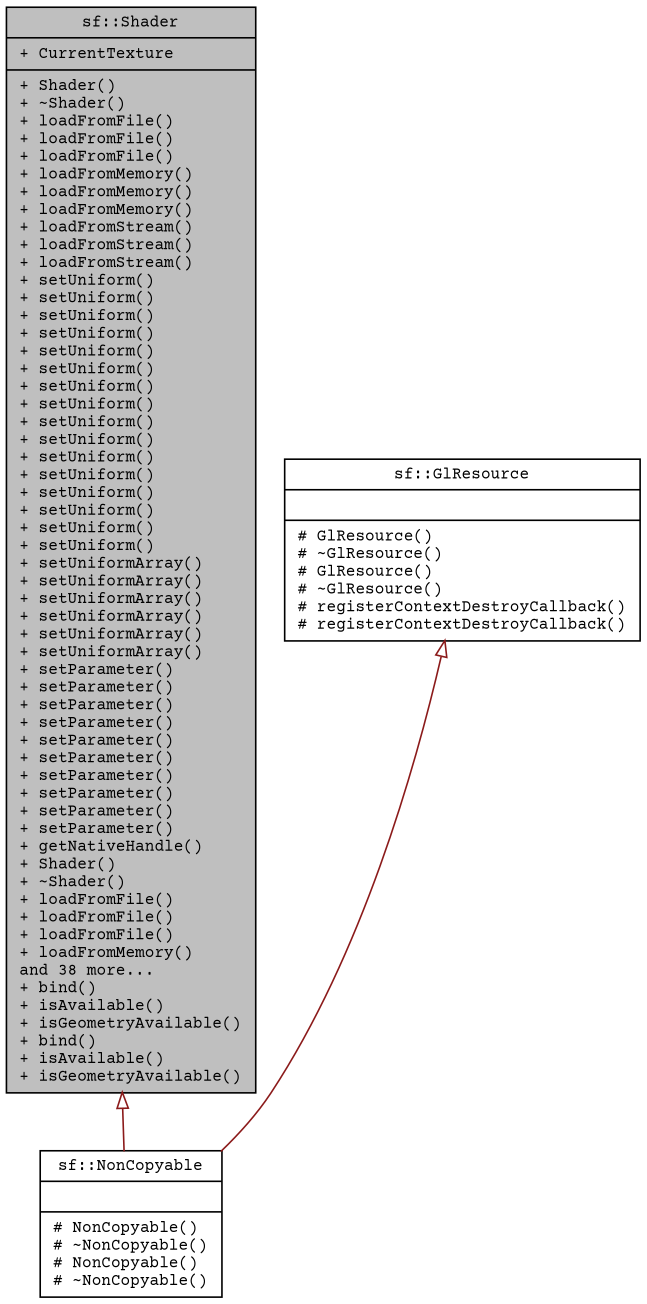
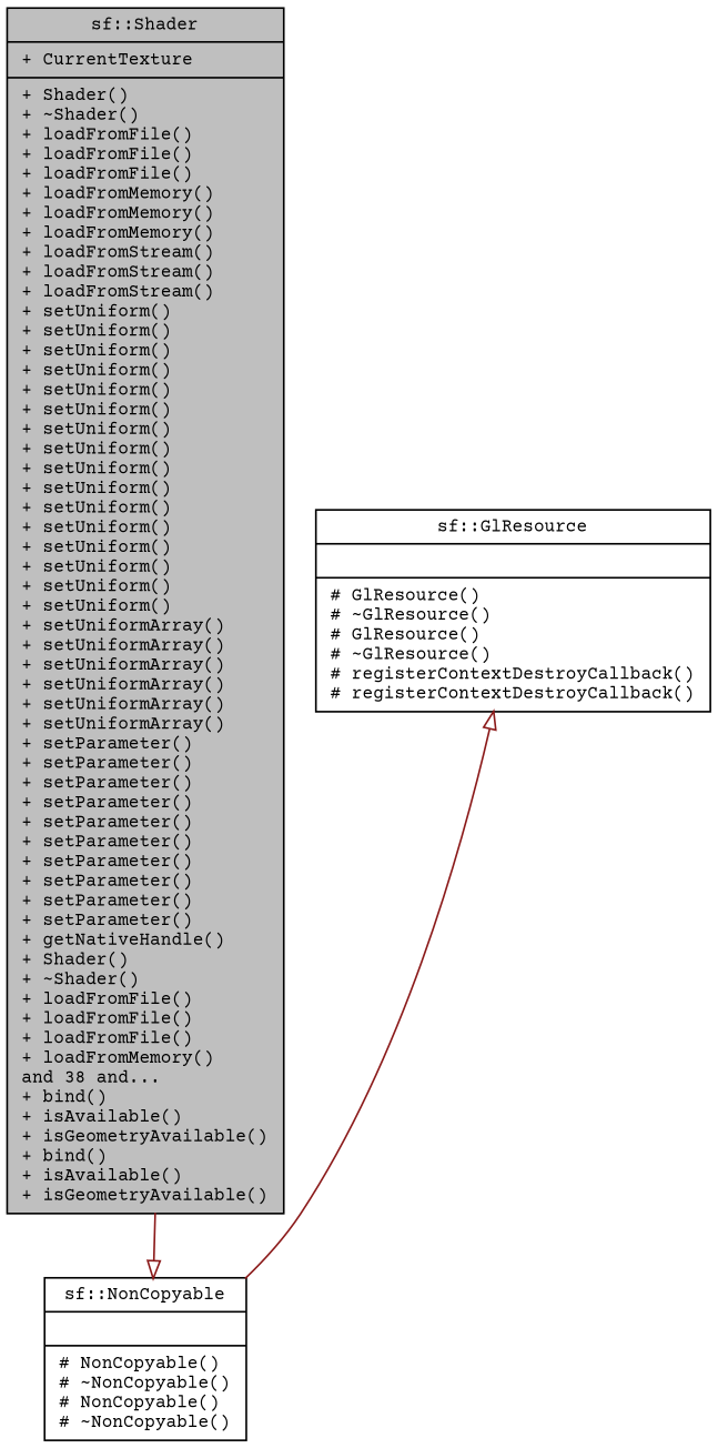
  digraph {
    fontname="Courier Prime"
    node [color=black fillcolor=white fontname="Courier Prime" fontsize=10 shape=record style=filled]
    edge [arrowtail=onormal color=firebrick4 dir=back fontname="Courier Prime" fontsize=10 labelfontname=Helvetica labelfontsize=10 style=solid]
-   n1 [fillcolor=grey75 fontcolor=black height=0.2 label="{sf::Shader\n|+ CurrentTexture\l|+ Shader()\l+ ~Shader()\l+ loadFromFile()\l+ loadFromFile()\l+ loadFromFile()\l+ loadFromMemory()\l+ loadFromMemory()\l+ loadFromMemory()\l+ loadFromStream()\l+ loadFromStream()\l+ loadFromStream()\l+ setUniform()\l+ setUniform()\l+ setUniform()\l+ setUniform()\l+ setUniform()\l+ setUniform()\l+ setUniform()\l+ setUniform()\l+ setUniform()\l+ setUniform()\l+ setUniform()\l+ setUniform()\l+ setUniform()\l+ setUniform()\l+ setUniform()\l+ setUniform()\l+ setUniformArray()\l+ setUniformArray()\l+ setUniformArray()\l+ setUniformArray()\l+ setUniformArray()\l+ setUniformArray()\l+ setParameter()\l+ setParameter()\l+ setParameter()\l+ setParameter()\l+ setParameter()\l+ setParameter()\l+ setParameter()\l+ setParameter()\l+ setParameter()\l+ setParameter()\l+ getNativeHandle()\l+ Shader()\l+ ~Shader()\l+ loadFromFile()\l+ loadFromFile()\l+ loadFromFile()\l+ loadFromMemory()\land 38 more...\l+ bind()\l+ isAvailable()\l+ isGeometryAvailable()\l+ bind()\l+ isAvailable()\l+ isGeometryAvailable()\l}" width=0.4]
+   n1 [fillcolor=grey75 fontcolor=black height=0.2 label="{sf::Shader\n|+ CurrentTexture\l|+ Shader()\l+ ~Shader()\l+ loadFromFile()\l+ loadFromFile()\l+ loadFromFile()\l+ loadFromMemory()\l+ loadFromMemory()\l+ loadFromMemory()\l+ loadFromStream()\l+ loadFromStream()\l+ loadFromStream()\l+ setUniform()\l+ setUniform()\l+ setUniform()\l+ setUniform()\l+ setUniform()\l+ setUniform()\l+ setUniform()\l+ setUniform()\l+ setUniform()\l+ setUniform()\l+ setUniform()\l+ setUniform()\l+ setUniform()\l+ setUniform()\l+ setUniform()\l+ setUniform()\l+ setUniformArray()\l+ setUniformArray()\l+ setUniformArray()\l+ setUniformArray()\l+ setUniformArray()\l+ setUniformArray()\l+ setParameter()\l+ setParameter()\l+ setParameter()\l+ setParameter()\l+ setParameter()\l+ setParameter()\l+ setParameter()\l+ setParameter()\l+ setParameter()\l+ setParameter()\l+ getNativeHandle()\l+ Shader()\l+ ~Shader()\l+ loadFromFile()\l+ loadFromFile()\l+ loadFromFile()\l+ loadFromMemory()\land 38 and...\l+ bind()\l+ isAvailable()\l+ isGeometryAvailable()\l+ bind()\l+ isAvailable()\l+ isGeometryAvailable()\l}" width=0.4]
    n2 [height=0.2 label="{sf::GlResource\n||# GlResource()\l# ~GlResource()\l# GlResource()\l# ~GlResource()\l# registerContextDestroyCallback()\l# registerContextDestroyCallback()\l}" width=0.4]
    n3 [height=0.2 label="{sf::NonCopyable\n||# NonCopyable()\l# ~NonCopyable()\l# NonCopyable()\l# ~NonCopyable()\l}" width=0.4]
    n2 -> n3
-   n1 -> n3
+   n3 -> n1
  }
